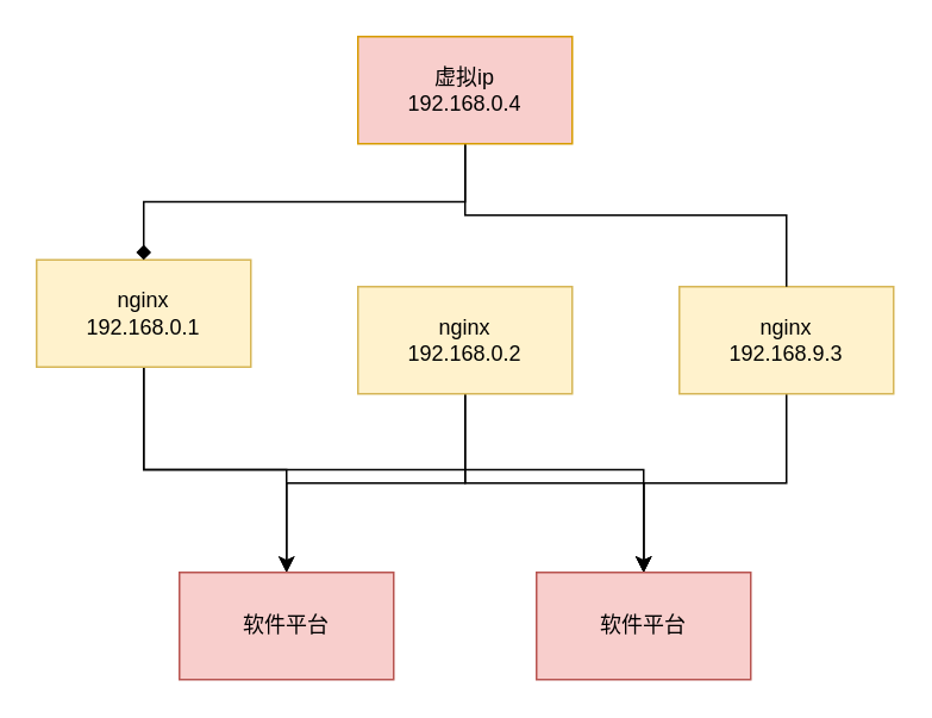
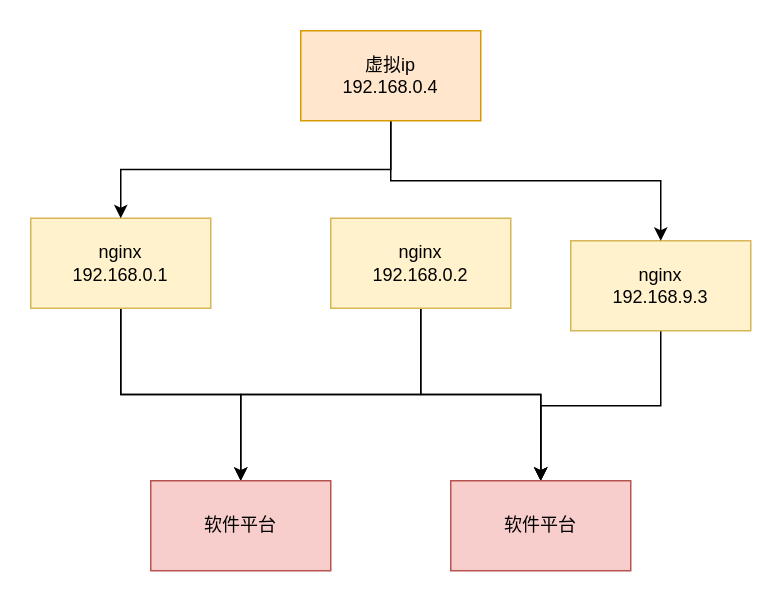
  <mxCell id="0" />
  <mxCell id="1" parent="0" />
  <mxCell id="2" style="edgeStyle=orthogonalEdgeStyle;rounded=0;orthogonalLoop=1;jettySize=auto;html=1;exitX=0.5;exitY=1;exitDx=0;exitDy=0;" edge="1" parent="1" source="4" target="13"><mxGeometry relative="1" as="geometry" /></mxCell>
  <mxCell id="3" style="edgeStyle=orthogonalEdgeStyle;rounded=0;orthogonalLoop=1;jettySize=auto;html=1;exitX=0.5;exitY=1;exitDx=0;exitDy=0;entryX=0.5;entryY=0;entryDx=0;entryDy=0;" edge="1" parent="1" source="4" target="14"><mxGeometry relative="1" as="geometry" /></mxCell>
  <mxCell id="4" value="nginx&lt;br&gt;192.168.0.1" style="rounded=0;whiteSpace=wrap;html=1;fillColor=#fff2cc;strokeColor=#d6b656;" vertex="1" parent="1"><mxGeometry x="20" y="145" width="120" height="60" as="geometry" /></mxCell>
  <mxCell id="5" style="edgeStyle=orthogonalEdgeStyle;rounded=0;orthogonalLoop=1;jettySize=auto;html=1;exitX=0.5;exitY=1;exitDx=0;exitDy=0;" edge="1" parent="1" source="7" target="13"><mxGeometry relative="1" as="geometry" /></mxCell>
  <mxCell id="6" style="edgeStyle=orthogonalEdgeStyle;rounded=0;orthogonalLoop=1;jettySize=auto;html=1;exitX=0.5;exitY=1;exitDx=0;exitDy=0;" edge="1" parent="1" source="7" target="14"><mxGeometry relative="1" as="geometry" /></mxCell>
- <mxCell id="7" value="nginx&lt;br&gt;192.168.0.2" style="rounded=0;whiteSpace=wrap;html=1;fillColor=#fff2cc;strokeColor=#d6b656;" vertex="1" parent="1"><mxGeometry x="200" y="160" width="120" height="60" as="geometry" /></mxCell>
+ <mxCell id="7" value="nginx&lt;br&gt;192.168.0.2" style="rounded=0;whiteSpace=wrap;html=1;fillColor=#fff2cc;strokeColor=#d6b656;" vertex="1" parent="1"><mxGeometry x="220" y="145" width="120" height="60" as="geometry" /></mxCell>
  <mxCell id="8" value="" style="edgeStyle=orthogonalEdgeStyle;rounded=0;orthogonalLoop=1;jettySize=auto;html=1;" edge="1" parent="1" source="9" target="14"><mxGeometry relative="1" as="geometry" /></mxCell>
  <mxCell id="9" value="nginx&lt;br&gt;192.168.9.3" style="rounded=0;whiteSpace=wrap;html=1;fillColor=#fff2cc;strokeColor=#d6b656;" vertex="1" parent="1"><mxGeometry x="380" y="160" width="120" height="60" as="geometry" /></mxCell>
- <mxCell id="10" style="edgeStyle=orthogonalEdgeStyle;rounded=0;orthogonalLoop=1;jettySize=auto;html=1;exitX=0.5;exitY=1;exitDx=0;exitDy=0;entryX=0.5;entryY=0;entryDx=0;entryDy=0;endArrow=diamond;" edge="1" parent="1" source="12" target="4"><mxGeometry relative="1" as="geometry" /></mxCell>
- <mxCell id="11" style="edgeStyle=orthogonalEdgeStyle;rounded=0;orthogonalLoop=1;jettySize=auto;html=1;exitX=0.5;exitY=1;exitDx=0;exitDy=0;endArrow=none;" edge="1" parent="1" source="12" target="9"><mxGeometry relative="1" as="geometry" /></mxCell>
- <mxCell id="12" value="虚拟ip&lt;br&gt;192.168.0.4" style="rounded=0;whiteSpace=wrap;html=1;fillColor=#f8cecc;strokeColor=#d79b00;" vertex="1" parent="1"><mxGeometry x="200" y="20" width="120" height="60" as="geometry" /></mxCell>
+ <mxCell id="10" style="edgeStyle=orthogonalEdgeStyle;rounded=0;orthogonalLoop=1;jettySize=auto;html=1;exitX=0.5;exitY=1;exitDx=0;exitDy=0;entryX=0.5;entryY=0;entryDx=0;entryDy=0;" edge="1" parent="1" source="12" target="4"><mxGeometry relative="1" as="geometry" /></mxCell>
+ <mxCell id="11" style="edgeStyle=orthogonalEdgeStyle;rounded=0;orthogonalLoop=1;jettySize=auto;html=1;exitX=0.5;exitY=1;exitDx=0;exitDy=0;" edge="1" parent="1" source="12" target="9"><mxGeometry relative="1" as="geometry" /></mxCell>
+ <mxCell id="12" value="虚拟ip&lt;br&gt;192.168.0.4" style="rounded=0;whiteSpace=wrap;html=1;fillColor=#ffe6cc;strokeColor=#d79b00;" vertex="1" parent="1"><mxGeometry x="200" y="20" width="120" height="60" as="geometry" /></mxCell>
  <mxCell id="13" value="软件平台" style="rounded=0;whiteSpace=wrap;html=1;fillColor=#f8cecc;strokeColor=#b85450;" vertex="1" parent="1"><mxGeometry x="100" y="320" width="120" height="60" as="geometry" /></mxCell>
  <mxCell id="14" value="软件平台" style="rounded=0;whiteSpace=wrap;html=1;fillColor=#f8cecc;strokeColor=#b85450;" vertex="1" parent="1"><mxGeometry x="300" y="320" width="120" height="60" as="geometry" /></mxCell>
